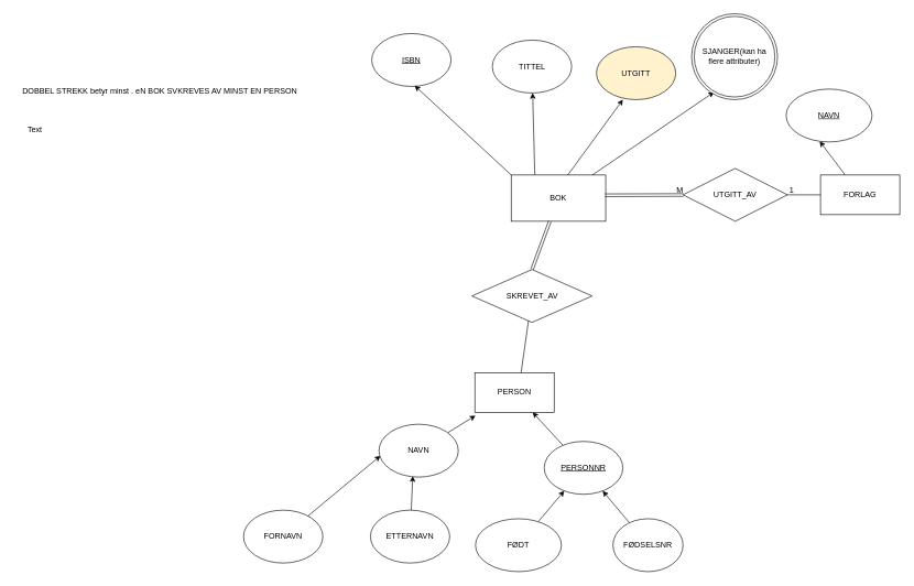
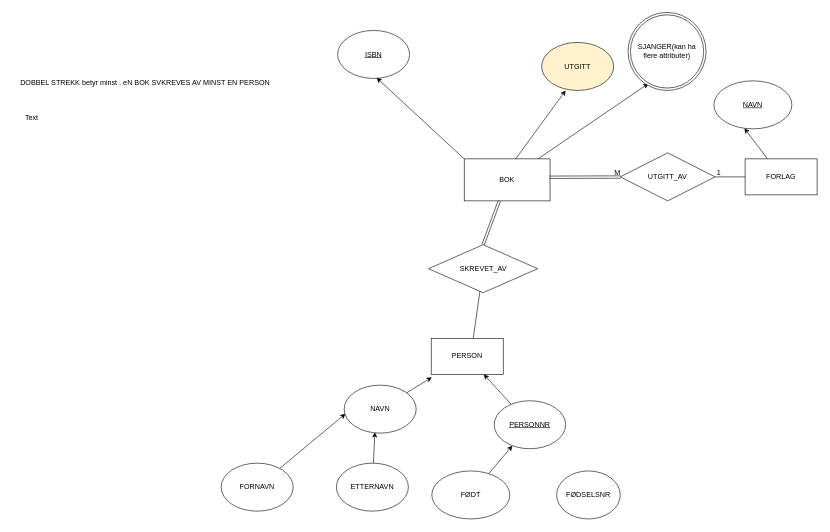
  <mxCell id="0" />
  <mxCell id="1" parent="0" />
  <mxCell id="2" value="&lt;u&gt;ISBN&lt;/u&gt;" style="ellipse;whiteSpace=wrap;html=1;" vertex="1" parent="1"><mxGeometry x="562" y="50" width="120" height="80" as="geometry" /></mxCell>
  <mxCell id="3" value="" style="endArrow=classic;html=1;exitX=0;exitY=0;exitDx=0;exitDy=0;entryX=0.542;entryY=0.986;entryDx=0;entryDy=0;entryPerimeter=0;" edge="1" parent="1" source="5" target="2"><mxGeometry width="50" height="50" relative="1" as="geometry"><mxPoint x="762" y="130" as="sourcePoint" /><mxPoint x="812" y="80" as="targetPoint" /></mxGeometry></mxCell>
- <mxCell id="4" value="TITTEL" style="ellipse;whiteSpace=wrap;html=1;" vertex="1" parent="1"><mxGeometry x="744.5" y="60" width="120" height="80" as="geometry" /></mxCell>
  <mxCell id="5" value="BOK&lt;br&gt;" style="whiteSpace=wrap;html=1;" vertex="1" parent="1"><mxGeometry x="773" y="264" width="143" height="70" as="geometry" /></mxCell>
- <mxCell id="6" value="" style="endArrow=classic;html=1;exitX=0.25;exitY=0;exitDx=0;exitDy=0;" edge="1" parent="1" source="5" target="4"><mxGeometry width="50" height="50" relative="1" as="geometry"><mxPoint x="872" y="110" as="sourcePoint" /><mxPoint x="922" y="60" as="targetPoint" /></mxGeometry></mxCell>
  <mxCell id="7" value="UTGITT" style="ellipse;whiteSpace=wrap;html=1;fillColor=#fff2cc;" vertex="1" parent="1"><mxGeometry x="902" y="70" width="120" height="80" as="geometry" /></mxCell>
  <mxCell id="8" value="" style="endArrow=classic;html=1;" edge="1" parent="1" source="5"><mxGeometry width="50" height="50" relative="1" as="geometry"><mxPoint x="1012" y="220" as="sourcePoint" /><mxPoint x="1080.005" y="138.569" as="targetPoint" /></mxGeometry></mxCell>
  <mxCell id="9" value="" style="endArrow=classic;html=1;exitX=0.598;exitY=0.005;exitDx=0;exitDy=0;exitPerimeter=0;" edge="1" parent="1" source="5"><mxGeometry width="50" height="50" relative="1" as="geometry"><mxPoint x="1002" y="210" as="sourcePoint" /><mxPoint x="942" y="150" as="targetPoint" /><Array as="points"><mxPoint x="942" y="150" /></Array></mxGeometry></mxCell>
  <mxCell id="10" style="edgeStyle=none;html=1;" edge="1" parent="1" source="11"><mxGeometry relative="1" as="geometry"><mxPoint x="1254" y="294" as="targetPoint" /></mxGeometry></mxCell>
  <mxCell id="11" value="UTGITT_AV" style="rhombus;whiteSpace=wrap;html=1;" vertex="1" parent="1"><mxGeometry x="1033" y="254" width="158" height="80" as="geometry" /></mxCell>
  <mxCell id="12" value="M" style="text;html=1;align=center;verticalAlign=middle;resizable=0;points=[];autosize=1;strokeColor=none;fillColor=none;" vertex="1" parent="1"><mxGeometry x="1008" y="274" width="39" height="26" as="geometry" /></mxCell>
  <mxCell id="13" value="1" style="text;html=1;align=center;verticalAlign=middle;resizable=0;points=[];autosize=1;strokeColor=none;fillColor=none;" vertex="1" parent="1"><mxGeometry x="1177" y="274" width="39" height="26" as="geometry" /></mxCell>
  <mxCell id="14" style="edgeStyle=none;html=1;entryX=0.391;entryY=0.988;entryDx=0;entryDy=0;entryPerimeter=0;" edge="1" parent="1" source="15" target="16"><mxGeometry relative="1" as="geometry" /></mxCell>
  <mxCell id="15" value="FORLAG" style="whiteSpace=wrap;html=1;" vertex="1" parent="1"><mxGeometry x="1241" y="264" width="120" height="60" as="geometry" /></mxCell>
  <mxCell id="16" value="&lt;u&gt;NAVN&lt;/u&gt;" style="ellipse;whiteSpace=wrap;html=1;" vertex="1" parent="1"><mxGeometry x="1189" y="134" width="130" height="80" as="geometry" /></mxCell>
  <mxCell id="17" value="PERSON" style="rounded=0;whiteSpace=wrap;html=1;" vertex="1" parent="1"><mxGeometry x="718" y="563" width="120" height="60" as="geometry" /></mxCell>
  <mxCell id="18" style="edgeStyle=none;html=1;" edge="1" parent="1" source="19" target="17"><mxGeometry relative="1" as="geometry" /></mxCell>
  <mxCell id="19" value="&lt;u&gt;PERSONNR&lt;/u&gt;" style="ellipse;whiteSpace=wrap;html=1;" vertex="1" parent="1"><mxGeometry x="823" y="667" width="119" height="80" as="geometry" /></mxCell>
  <mxCell id="20" style="edgeStyle=none;html=1;" edge="1" parent="1" source="21" target="19"><mxGeometry relative="1" as="geometry" /></mxCell>
  <mxCell id="21" value="FØDT" style="ellipse;whiteSpace=wrap;html=1;" vertex="1" parent="1"><mxGeometry x="719" y="784" width="130" height="80" as="geometry" /></mxCell>
- <mxCell id="22" style="edgeStyle=none;html=1;" edge="1" parent="1" source="23" target="19"><mxGeometry relative="1" as="geometry" /></mxCell>
  <mxCell id="23" value="FØDSELSNR" style="ellipse;whiteSpace=wrap;html=1;" vertex="1" parent="1"><mxGeometry x="927" y="784" width="106" height="80" as="geometry" /></mxCell>
  <mxCell id="24" value="DOBBEL STREKK betyr minst . eN BOK SVKREVES AV MINST EN PERSON" style="text;html=1;align=center;verticalAlign=middle;resizable=0;points=[];autosize=1;strokeColor=none;fillColor=none;" vertex="1" parent="1"><mxGeometry x="20" y="124" width="442" height="26" as="geometry" /></mxCell>
  <mxCell id="25" value="SJANGER(kan ha flere attributer)" style="ellipse;shape=doubleEllipse;whiteSpace=wrap;html=1;aspect=fixed;" vertex="1" parent="1"><mxGeometry x="1046" y="20" width="130" height="130" as="geometry" /></mxCell>
  <mxCell id="26" style="edgeStyle=none;html=1;entryX=0.018;entryY=0.597;entryDx=0;entryDy=0;entryPerimeter=0;" edge="1" parent="1" source="27" target="31"><mxGeometry relative="1" as="geometry" /></mxCell>
  <mxCell id="27" value="FORNAVN" style="ellipse;whiteSpace=wrap;html=1;" vertex="1" parent="1"><mxGeometry x="368" y="771" width="120" height="80" as="geometry" /></mxCell>
  <mxCell id="28" style="edgeStyle=none;html=1;entryX=0.426;entryY=0.981;entryDx=0;entryDy=0;entryPerimeter=0;" edge="1" parent="1" source="29" target="31"><mxGeometry relative="1" as="geometry" /></mxCell>
  <mxCell id="29" value="ETTERNAVN" style="ellipse;whiteSpace=wrap;html=1;" vertex="1" parent="1"><mxGeometry x="560" y="771" width="120" height="80" as="geometry" /></mxCell>
  <mxCell id="30" style="edgeStyle=none;html=1;" edge="1" parent="1" source="31"><mxGeometry relative="1" as="geometry"><mxPoint x="719" y="628" as="targetPoint" /></mxGeometry></mxCell>
  <mxCell id="31" value="NAVN" style="ellipse;whiteSpace=wrap;html=1;" vertex="1" parent="1"><mxGeometry x="573" y="641" width="120" height="80" as="geometry" /></mxCell>
  <mxCell id="32" value="SKREVET_AV" style="rhombus;whiteSpace=wrap;html=1;" vertex="1" parent="1"><mxGeometry x="713.5" y="407" width="182" height="80" as="geometry" /></mxCell>
  <mxCell id="33" value="" style="endArrow=none;html=1;" edge="1" parent="1" target="32"><mxGeometry width="50" height="50" relative="1" as="geometry"><mxPoint x="788" y="563" as="sourcePoint" /><mxPoint x="838" y="513" as="targetPoint" /></mxGeometry></mxCell>
  <mxCell id="34" value="" style="shape=link;html=1;exitX=0.5;exitY=0;exitDx=0;exitDy=0;" edge="1" parent="1" source="32" target="5"><mxGeometry width="100" relative="1" as="geometry"><mxPoint x="773" y="381" as="sourcePoint" /><mxPoint x="873" y="381" as="targetPoint" /></mxGeometry></mxCell>
  <mxCell id="35" value="Text" style="text;html=1;align=center;verticalAlign=middle;resizable=0;points=[];autosize=1;strokeColor=none;fillColor=none;" vertex="1" parent="1"><mxGeometry x="26" y="183" width="52" height="26" as="geometry" /></mxCell>
  <mxCell id="36" value="" style="shape=link;html=1;exitX=0.993;exitY=0.438;exitDx=0;exitDy=0;exitPerimeter=0;" edge="1" parent="1" source="5" target="11"><mxGeometry width="100" relative="1" as="geometry"><mxPoint x="922" y="293.67" as="sourcePoint" /><mxPoint x="942" y="316" as="targetPoint" /></mxGeometry></mxCell>
